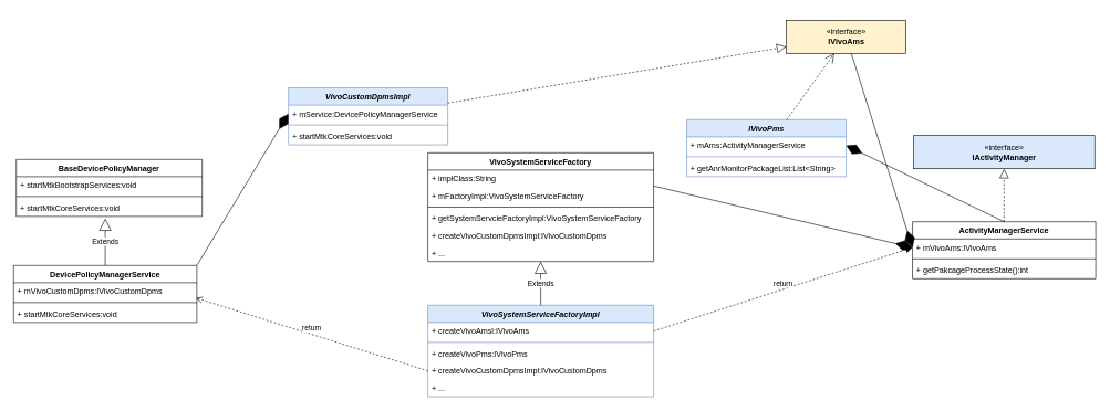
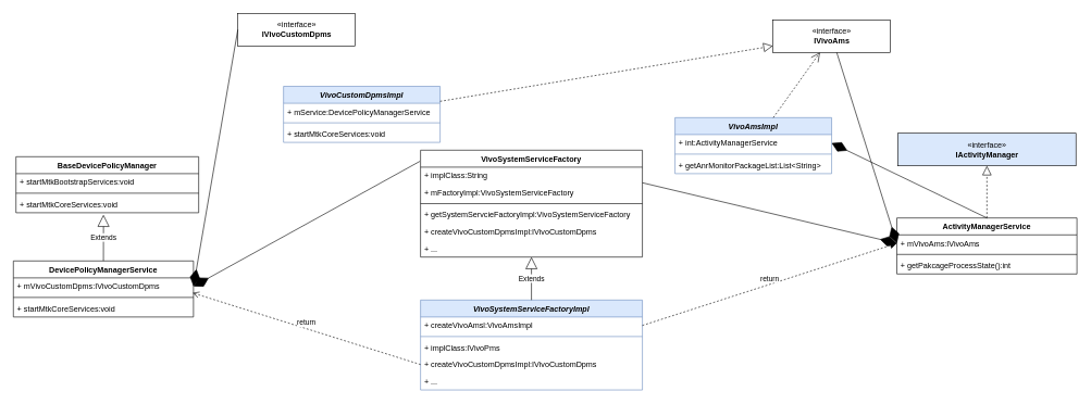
  <mxCell id="0" />
  <mxCell id="1" parent="0" />
  <mxCell id="2" value="VivoCustomDpmsImpl" style="swimlane;fontStyle=3;align=center;verticalAlign=top;childLayout=stackLayout;horizontal=1;startSize=26;horizontalStack=0;resizeParent=1;resizeParentMax=0;resizeLast=0;collapsible=1;marginBottom=0;fillColor=#dae8fc;strokeColor=#6c8ebf;" parent="1" vertex="1"><mxGeometry x="434" y="132" width="240" height="86" as="geometry" /></mxCell>
  <mxCell id="3" value="+ mService:DevicePolicyManagerService" style="text;strokeColor=none;fillColor=none;align=left;verticalAlign=top;spacingLeft=4;spacingRight=4;overflow=hidden;rotatable=0;points=[[0,0.5],[1,0.5]];portConstraint=eastwest;" parent="2" vertex="1"><mxGeometry y="26" width="240" height="26" as="geometry" /></mxCell>
  <mxCell id="4" value="" style="line;strokeWidth=1;fillColor=none;align=left;verticalAlign=middle;spacingTop=-1;spacingLeft=3;spacingRight=3;rotatable=0;labelPosition=right;points=[];portConstraint=eastwest;strokeColor=inherit;" parent="2" vertex="1"><mxGeometry y="52" width="240" height="8" as="geometry" /></mxCell>
  <mxCell id="5" value="+ startMtkCoreServices:void" style="text;strokeColor=none;fillColor=none;align=left;verticalAlign=top;spacingLeft=4;spacingRight=4;overflow=hidden;rotatable=0;points=[[0,0.5],[1,0.5]];portConstraint=eastwest;" parent="2" vertex="1"><mxGeometry y="60" width="240" height="26" as="geometry" /></mxCell>
+ <mxCell id="6" value="«interface»&lt;br&gt;&lt;b&gt;IVivoCustomDpms&lt;/b&gt;" style="html=1;" parent="1" vertex="1"><mxGeometry x="364" y="20" width="180" height="50" as="geometry" /></mxCell>
  <mxCell id="7" value="" style="endArrow=block;dashed=1;endFill=0;endSize=12;html=1;rounded=0;" parent="1" source="2" target="45" edge="1"><mxGeometry width="160" relative="1" as="geometry"><mxPoint x="394" y="390" as="sourcePoint" /><mxPoint x="554" y="390" as="targetPoint" /></mxGeometry></mxCell>
  <mxCell id="8" value="DevicePolicyManagerService" style="swimlane;fontStyle=1;align=center;verticalAlign=top;childLayout=stackLayout;horizontal=1;startSize=26;horizontalStack=0;resizeParent=1;resizeParentMax=0;resizeLast=0;collapsible=1;marginBottom=0;" parent="1" vertex="1"><mxGeometry x="20" y="400" width="276" height="86" as="geometry" /></mxCell>
  <mxCell id="9" value="+ mVivoCustomDpms:IVivoCustomDpms" style="text;strokeColor=none;fillColor=none;align=left;verticalAlign=top;spacingLeft=4;spacingRight=4;overflow=hidden;rotatable=0;points=[[0,0.5],[1,0.5]];portConstraint=eastwest;" parent="8" vertex="1"><mxGeometry y="26" width="276" height="26" as="geometry" /></mxCell>
  <mxCell id="10" value="" style="line;strokeWidth=1;fillColor=none;align=left;verticalAlign=middle;spacingTop=-1;spacingLeft=3;spacingRight=3;rotatable=0;labelPosition=right;points=[];portConstraint=eastwest;strokeColor=inherit;" parent="8" vertex="1"><mxGeometry y="52" width="276" height="8" as="geometry" /></mxCell>
  <mxCell id="11" value="+ startMtkCoreServices:void" style="text;strokeColor=none;fillColor=none;align=left;verticalAlign=top;spacingLeft=4;spacingRight=4;overflow=hidden;rotatable=0;points=[[0,0.5],[1,0.5]];portConstraint=eastwest;" parent="8" vertex="1"><mxGeometry y="60" width="276" height="26" as="geometry" /></mxCell>
  <mxCell id="12" value="BaseDevicePolicyManager" style="swimlane;fontStyle=1;align=center;verticalAlign=top;childLayout=stackLayout;horizontal=1;startSize=26;horizontalStack=0;resizeParent=1;resizeParentMax=0;resizeLast=0;collapsible=1;marginBottom=0;" parent="1" vertex="1"><mxGeometry x="24" y="240" width="280" height="86" as="geometry" /></mxCell>
  <mxCell id="13" value="+ startMtkBootstrapServices:void" style="text;strokeColor=none;fillColor=none;align=left;verticalAlign=top;spacingLeft=4;spacingRight=4;overflow=hidden;rotatable=0;points=[[0,0.5],[1,0.5]];portConstraint=eastwest;" parent="12" vertex="1"><mxGeometry y="26" width="280" height="26" as="geometry" /></mxCell>
  <mxCell id="14" value="" style="line;strokeWidth=1;fillColor=none;align=left;verticalAlign=middle;spacingTop=-1;spacingLeft=3;spacingRight=3;rotatable=0;labelPosition=right;points=[];portConstraint=eastwest;strokeColor=inherit;" parent="12" vertex="1"><mxGeometry y="52" width="280" height="8" as="geometry" /></mxCell>
  <mxCell id="15" value="+ startMtkCoreServices:void" style="text;strokeColor=none;fillColor=none;align=left;verticalAlign=top;spacingLeft=4;spacingRight=4;overflow=hidden;rotatable=0;points=[[0,0.5],[1,0.5]];portConstraint=eastwest;" parent="12" vertex="1"><mxGeometry y="60" width="280" height="26" as="geometry" /></mxCell>
  <mxCell id="16" value="Extends" style="endArrow=block;endSize=16;endFill=0;html=1;rounded=0;exitX=0.5;exitY=0;exitDx=0;exitDy=0;entryX=0.479;entryY=1.115;entryDx=0;entryDy=0;entryPerimeter=0;" parent="1" source="8" target="15" edge="1"><mxGeometry width="160" relative="1" as="geometry"><mxPoint x="84.04" y="512" as="sourcePoint" /><mxPoint x="83.999" y="450" as="targetPoint" /></mxGeometry></mxCell>
+ <mxCell id="17" value="" style="endArrow=diamondThin;endFill=1;endSize=24;html=1;rounded=0;entryX=1;entryY=0.5;entryDx=0;entryDy=0;exitX=0;exitY=0.5;exitDx=0;exitDy=0;" parent="1" source="6" target="9" edge="1"><mxGeometry width="160" relative="1" as="geometry"><mxPoint x="-106" y="500" as="sourcePoint" /><mxPoint x="54" y="500" as="targetPoint" /></mxGeometry></mxCell>
  <mxCell id="18" value="VivoSystemServiceFactory" style="swimlane;fontStyle=1;align=center;verticalAlign=top;childLayout=stackLayout;horizontal=1;startSize=26;horizontalStack=0;resizeParent=1;resizeParentMax=0;resizeLast=0;collapsible=1;marginBottom=0;" parent="1" vertex="1"><mxGeometry x="644" y="230" width="340" height="164" as="geometry" /></mxCell>
  <mxCell id="19" value="+ implClass:String" style="text;strokeColor=none;fillColor=none;align=left;verticalAlign=top;spacingLeft=4;spacingRight=4;overflow=hidden;rotatable=0;points=[[0,0.5],[1,0.5]];portConstraint=eastwest;" parent="18" vertex="1"><mxGeometry y="26" width="340" height="26" as="geometry" /></mxCell>
  <mxCell id="20" value="+ mFactoryImpl:VivoSystemServiceFactory" style="text;strokeColor=none;fillColor=none;align=left;verticalAlign=top;spacingLeft=4;spacingRight=4;overflow=hidden;rotatable=0;points=[[0,0.5],[1,0.5]];portConstraint=eastwest;" parent="18" vertex="1"><mxGeometry y="52" width="340" height="26" as="geometry" /></mxCell>
  <mxCell id="21" value="" style="line;strokeWidth=1;fillColor=none;align=left;verticalAlign=middle;spacingTop=-1;spacingLeft=3;spacingRight=3;rotatable=0;labelPosition=right;points=[];portConstraint=eastwest;strokeColor=inherit;" parent="18" vertex="1"><mxGeometry y="78" width="340" height="8" as="geometry" /></mxCell>
  <mxCell id="22" value="+ getSystemServcieFactoryImpl:VivoSystemServiceFactory" style="text;strokeColor=none;fillColor=none;align=left;verticalAlign=top;spacingLeft=4;spacingRight=4;overflow=hidden;rotatable=0;points=[[0,0.5],[1,0.5]];portConstraint=eastwest;" parent="18" vertex="1"><mxGeometry y="86" width="340" height="26" as="geometry" /></mxCell>
  <mxCell id="23" value="+ createVivoCustomDpmsImpl:IVivoCustomDpms" style="text;strokeColor=none;fillColor=none;align=left;verticalAlign=top;spacingLeft=4;spacingRight=4;overflow=hidden;rotatable=0;points=[[0,0.5],[1,0.5]];portConstraint=eastwest;" parent="18" vertex="1"><mxGeometry y="112" width="340" height="26" as="geometry" /></mxCell>
  <mxCell id="24" value="+ ..." style="text;strokeColor=none;fillColor=none;align=left;verticalAlign=top;spacingLeft=4;spacingRight=4;overflow=hidden;rotatable=0;points=[[0,0.5],[1,0.5]];portConstraint=eastwest;" parent="18" vertex="1"><mxGeometry y="138" width="340" height="26" as="geometry" /></mxCell>
  <mxCell id="25" value="VivoSystemServiceFactoryImpl" style="swimlane;fontStyle=3;align=center;verticalAlign=top;childLayout=stackLayout;horizontal=1;startSize=26;horizontalStack=0;resizeParent=1;resizeParentMax=0;resizeLast=0;collapsible=1;marginBottom=0;fillColor=#dae8fc;strokeColor=#6c8ebf;" parent="1" vertex="1"><mxGeometry x="644" y="460" width="340" height="138" as="geometry" /></mxCell>
- <mxCell id="26" value="+ createVivoAmsl:IVivoAms" style="text;strokeColor=none;fillColor=none;align=left;verticalAlign=top;spacingLeft=4;spacingRight=4;overflow=hidden;rotatable=0;points=[[0,0.5],[1,0.5]];portConstraint=eastwest;" parent="25" vertex="1"><mxGeometry y="26" width="340" height="26" as="geometry" /></mxCell>
+ <mxCell id="26" value="+ createVivoAmsl:VivoAmsImpl" style="text;strokeColor=none;fillColor=none;align=left;verticalAlign=top;spacingLeft=4;spacingRight=4;overflow=hidden;rotatable=0;points=[[0,0.5],[1,0.5]];portConstraint=eastwest;" parent="25" vertex="1"><mxGeometry y="26" width="340" height="26" as="geometry" /></mxCell>
  <mxCell id="27" value="" style="line;strokeWidth=1;fillColor=none;align=left;verticalAlign=middle;spacingTop=-1;spacingLeft=3;spacingRight=3;rotatable=0;labelPosition=right;points=[];portConstraint=eastwest;strokeColor=inherit;" parent="25" vertex="1"><mxGeometry y="52" width="340" height="8" as="geometry" /></mxCell>
- <mxCell id="28" value="+ createVivoPms:IVivoPms" style="text;strokeColor=none;fillColor=none;align=left;verticalAlign=top;spacingLeft=4;spacingRight=4;overflow=hidden;rotatable=0;points=[[0,0.5],[1,0.5]];portConstraint=eastwest;" parent="25" vertex="1"><mxGeometry y="60" width="340" height="26" as="geometry" /></mxCell>
+ <mxCell id="28" value="+ implClass:IVivoPms" style="text;strokeColor=none;fillColor=none;align=left;verticalAlign=top;spacingLeft=4;spacingRight=4;overflow=hidden;rotatable=0;points=[[0,0.5],[1,0.5]];portConstraint=eastwest;" parent="25" vertex="1"><mxGeometry y="60" width="340" height="26" as="geometry" /></mxCell>
  <mxCell id="29" value="+ createVivoCustomDpmsImpl:IVivoCustomDpms" style="text;strokeColor=none;fillColor=none;align=left;verticalAlign=top;spacingLeft=4;spacingRight=4;overflow=hidden;rotatable=0;points=[[0,0.5],[1,0.5]];portConstraint=eastwest;" parent="25" vertex="1"><mxGeometry y="86" width="340" height="26" as="geometry" /></mxCell>
  <mxCell id="30" value="+ ..." style="text;strokeColor=none;fillColor=none;align=left;verticalAlign=top;spacingLeft=4;spacingRight=4;overflow=hidden;rotatable=0;points=[[0,0.5],[1,0.5]];portConstraint=eastwest;" parent="25" vertex="1"><mxGeometry y="112" width="340" height="26" as="geometry" /></mxCell>
  <mxCell id="31" value="Extends" style="endArrow=block;endSize=16;endFill=0;html=1;rounded=0;exitX=0.5;exitY=0;exitDx=0;exitDy=0;" parent="1" source="25" target="24" edge="1"><mxGeometry width="160" relative="1" as="geometry"><mxPoint x="594" y="460" as="sourcePoint" /><mxPoint x="754" y="460" as="targetPoint" /></mxGeometry></mxCell>
  <mxCell id="32" value="return" style="html=1;verticalAlign=bottom;endArrow=open;dashed=1;endSize=8;rounded=0;exitX=0;exitY=0.5;exitDx=0;exitDy=0;entryX=0.995;entryY=0.885;entryDx=0;entryDy=0;entryPerimeter=0;" parent="1" source="29" target="9" edge="1"><mxGeometry relative="1" as="geometry"><mxPoint x="394" y="610" as="sourcePoint" /><mxPoint x="314" y="610" as="targetPoint" /></mxGeometry></mxCell>
- <mxCell id="34" value="" style="endArrow=diamondThin;endFill=1;endSize=24;html=1;rounded=0;fontColor=#B05A00;entryX=0;entryY=0.5;entryDx=0;entryDy=0;exitX=1;exitY=0;exitDx=0;exitDy=0;" parent="1" source="8" target="3" edge="1"><mxGeometry width="160" relative="1" as="geometry"><mxPoint x="374" y="260" as="sourcePoint" /><mxPoint x="534" y="260" as="targetPoint" /></mxGeometry></mxCell>
+ <mxCell id="33" value="" style="endArrow=diamondThin;endFill=1;endSize=24;html=1;rounded=0;entryX=1;entryY=0.5;entryDx=0;entryDy=0;exitX=-0.003;exitY=0.104;exitDx=0;exitDy=0;exitPerimeter=0;" parent="1" source="18" target="9" edge="1"><mxGeometry width="160" relative="1" as="geometry"><mxPoint x="424" y="400" as="sourcePoint" /><mxPoint x="584" y="400" as="targetPoint" /></mxGeometry></mxCell>
  <mxCell id="35" value="ActivityManagerService" style="swimlane;fontStyle=1;align=center;verticalAlign=top;childLayout=stackLayout;horizontal=1;startSize=26;horizontalStack=0;resizeParent=1;resizeParentMax=0;resizeLast=0;collapsible=1;marginBottom=0;" parent="1" vertex="1"><mxGeometry x="1374" y="334" width="276" height="86" as="geometry" /></mxCell>
  <mxCell id="36" value="+ mVivoAms:IVivoAms" style="text;strokeColor=none;fillColor=none;align=left;verticalAlign=top;spacingLeft=4;spacingRight=4;overflow=hidden;rotatable=0;points=[[0,0.5],[1,0.5]];portConstraint=eastwest;" parent="35" vertex="1"><mxGeometry y="26" width="276" height="26" as="geometry" /></mxCell>
  <mxCell id="37" value="" style="line;strokeWidth=1;fillColor=none;align=left;verticalAlign=middle;spacingTop=-1;spacingLeft=3;spacingRight=3;rotatable=0;labelPosition=right;points=[];portConstraint=eastwest;strokeColor=inherit;" parent="35" vertex="1"><mxGeometry y="52" width="276" height="8" as="geometry" /></mxCell>
  <mxCell id="38" value="+ getPakcageProcessState():int" style="text;strokeColor=none;fillColor=none;align=left;verticalAlign=top;spacingLeft=4;spacingRight=4;overflow=hidden;rotatable=0;points=[[0,0.5],[1,0.5]];portConstraint=eastwest;" parent="35" vertex="1"><mxGeometry y="60" width="276" height="26" as="geometry" /></mxCell>
  <mxCell id="39" value="«interface»&lt;br&gt;&lt;b&gt;IActivityManager&lt;/b&gt;" style="html=1;fillColor=#dae8fc;" parent="1" vertex="1"><mxGeometry x="1375.5" y="204" width="273" height="50" as="geometry" /></mxCell>
  <mxCell id="40" value="" style="endArrow=block;dashed=1;endFill=0;endSize=12;html=1;rounded=0;entryX=0.5;entryY=1;entryDx=0;entryDy=0;exitX=0.5;exitY=0;exitDx=0;exitDy=0;" parent="1" source="35" target="39" edge="1"><mxGeometry width="160" relative="1" as="geometry"><mxPoint x="1513.687" y="294" as="sourcePoint" /><mxPoint x="1425.5" y="664" as="targetPoint" /></mxGeometry></mxCell>
- <mxCell id="41" value="IVivoPms" style="swimlane;fontStyle=3;align=center;verticalAlign=top;childLayout=stackLayout;horizontal=1;startSize=26;horizontalStack=0;resizeParent=1;resizeParentMax=0;resizeLast=0;collapsible=1;marginBottom=0;fillColor=#dae8fc;strokeColor=#6c8ebf;" parent="1" vertex="1"><mxGeometry x="1034" y="180" width="240" height="86" as="geometry" /></mxCell>
- <mxCell id="42" value="+ mAms:ActivityManagerService" style="text;strokeColor=none;fillColor=none;align=left;verticalAlign=top;spacingLeft=4;spacingRight=4;overflow=hidden;rotatable=0;points=[[0,0.5],[1,0.5]];portConstraint=eastwest;" parent="41" vertex="1"><mxGeometry y="26" width="240" height="26" as="geometry" /></mxCell>
+ <mxCell id="41" value="VivoAmsImpl" style="swimlane;fontStyle=3;align=center;verticalAlign=top;childLayout=stackLayout;horizontal=1;startSize=26;horizontalStack=0;resizeParent=1;resizeParentMax=0;resizeLast=0;collapsible=1;marginBottom=0;fillColor=#dae8fc;strokeColor=#6c8ebf;" parent="1" vertex="1"><mxGeometry x="1034" y="180" width="240" height="86" as="geometry" /></mxCell>
+ <mxCell id="42" value="+ int:ActivityManagerService" style="text;strokeColor=none;fillColor=none;align=left;verticalAlign=top;spacingLeft=4;spacingRight=4;overflow=hidden;rotatable=0;points=[[0,0.5],[1,0.5]];portConstraint=eastwest;" parent="41" vertex="1"><mxGeometry y="26" width="240" height="26" as="geometry" /></mxCell>
  <mxCell id="43" value="" style="line;strokeWidth=1;fillColor=none;align=left;verticalAlign=middle;spacingTop=-1;spacingLeft=3;spacingRight=3;rotatable=0;labelPosition=right;points=[];portConstraint=eastwest;strokeColor=inherit;" parent="41" vertex="1"><mxGeometry y="52" width="240" height="8" as="geometry" /></mxCell>
  <mxCell id="44" value="+ getAnrMonitorPackageList:List&lt;String&gt;" style="text;strokeColor=none;fillColor=none;align=left;verticalAlign=top;spacingLeft=4;spacingRight=4;overflow=hidden;rotatable=0;points=[[0,0.5],[1,0.5]];portConstraint=eastwest;" parent="41" vertex="1"><mxGeometry y="60" width="240" height="26" as="geometry" /></mxCell>
- <mxCell id="45" value="«interface»&lt;br&gt;&lt;b&gt;IVivoAms&lt;/b&gt;" style="html=1;fillColor=#fff2cc;" parent="1" vertex="1"><mxGeometry x="1184" y="30" width="180" height="50" as="geometry" /></mxCell>
+ <mxCell id="45" value="«interface»&lt;br&gt;&lt;b&gt;IVivoAms&lt;/b&gt;" style="html=1;" parent="1" vertex="1"><mxGeometry x="1184" y="30" width="180" height="50" as="geometry" /></mxCell>
  <mxCell id="46" value="" style="endArrow=open;dashed=1;endFill=0;endSize=12;html=1;rounded=0;" parent="1" source="41" target="45" edge="1"><mxGeometry width="160" relative="1" as="geometry"><mxPoint x="1074" y="470" as="sourcePoint" /><mxPoint x="1234" y="470" as="targetPoint" /></mxGeometry></mxCell>
  <mxCell id="47" value="" style="endArrow=diamondThin;endFill=1;endSize=24;html=1;rounded=0;entryX=0;entryY=0.5;entryDx=0;entryDy=0;" parent="1" source="45" target="36" edge="1"><mxGeometry width="160" relative="1" as="geometry"><mxPoint x="1738" y="-120" as="sourcePoint" /><mxPoint x="1670" y="274" as="targetPoint" /></mxGeometry></mxCell>
  <mxCell id="48" value="" style="endArrow=diamondThin;endFill=1;endSize=24;html=1;rounded=0;entryX=0;entryY=0.5;entryDx=0;entryDy=0;" parent="1" target="36" edge="1"><mxGeometry width="160" relative="1" as="geometry"><mxPoint x="984" y="280" as="sourcePoint" /><mxPoint x="306" y="449" as="targetPoint" /></mxGeometry></mxCell>
  <mxCell id="49" value="return" style="html=1;verticalAlign=bottom;endArrow=block;dashed=1;endSize=8;rounded=0;exitX=1;exitY=0.5;exitDx=0;exitDy=0;entryX=0;entryY=0.5;entryDx=0;entryDy=0;" parent="1" source="26" target="36" edge="1"><mxGeometry relative="1" as="geometry"><mxPoint x="654" y="569" as="sourcePoint" /><mxPoint x="1224" y="450" as="targetPoint" /></mxGeometry></mxCell>
  <mxCell id="50" value="" style="endArrow=diamondThin;endFill=1;endSize=24;html=1;rounded=0;fontColor=#B05A00;entryX=1;entryY=0.5;entryDx=0;entryDy=0;exitX=0.5;exitY=0;exitDx=0;exitDy=0;" parent="1" source="35" target="42" edge="1"><mxGeometry width="160" relative="1" as="geometry"><mxPoint x="306" y="410" as="sourcePoint" /><mxPoint x="444" y="181" as="targetPoint" /></mxGeometry></mxCell>
